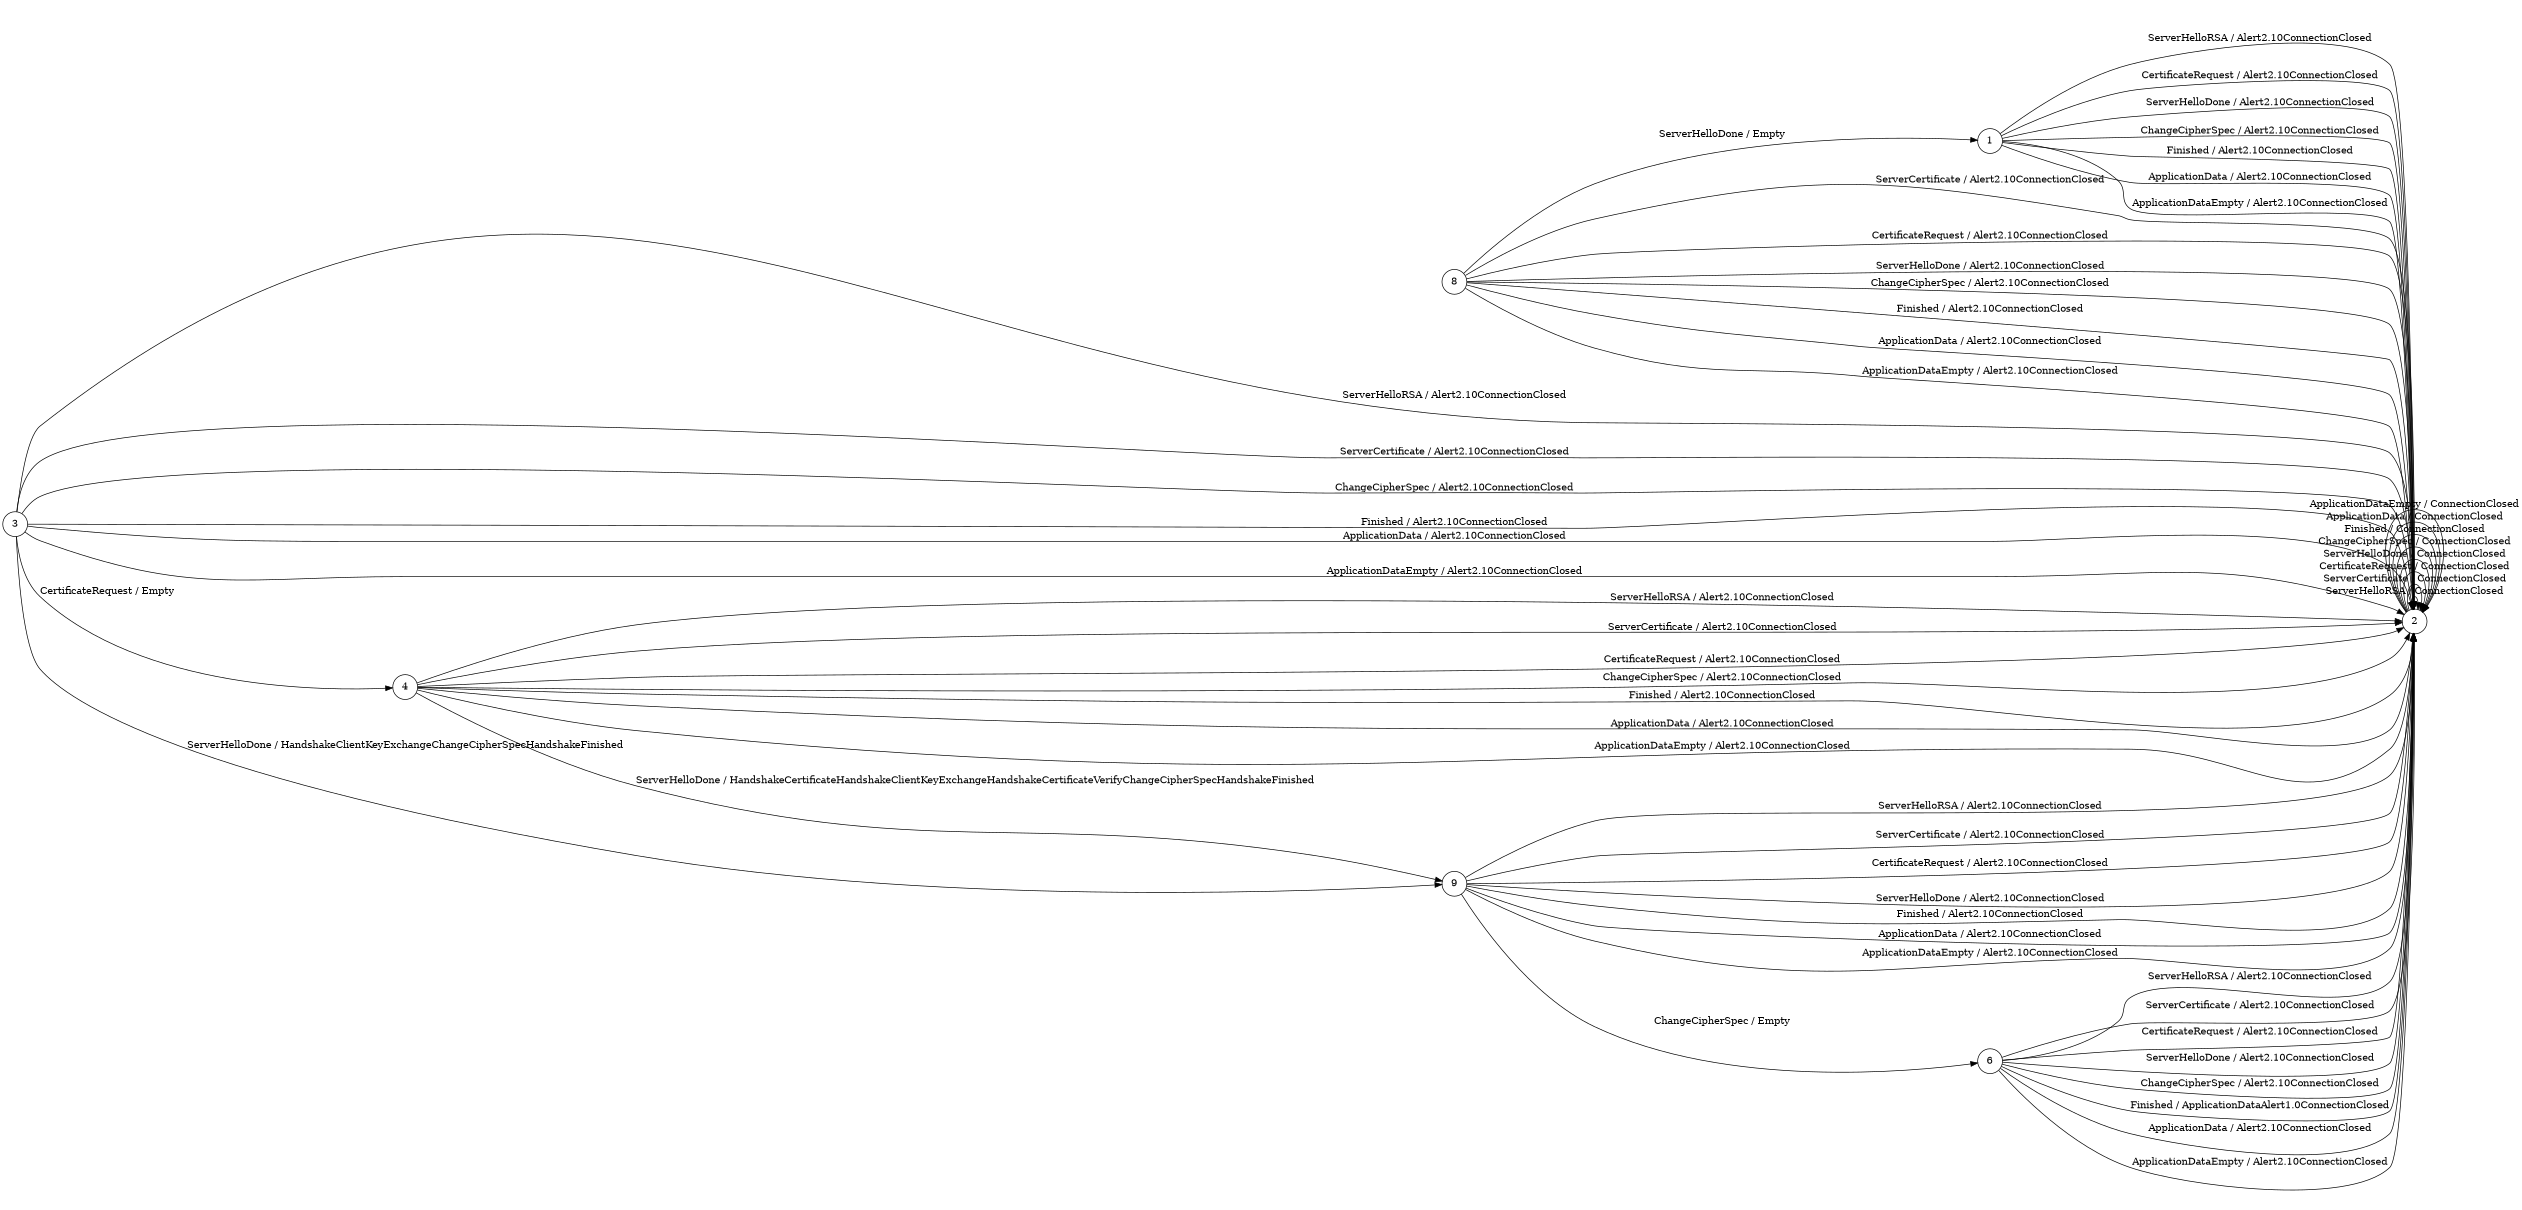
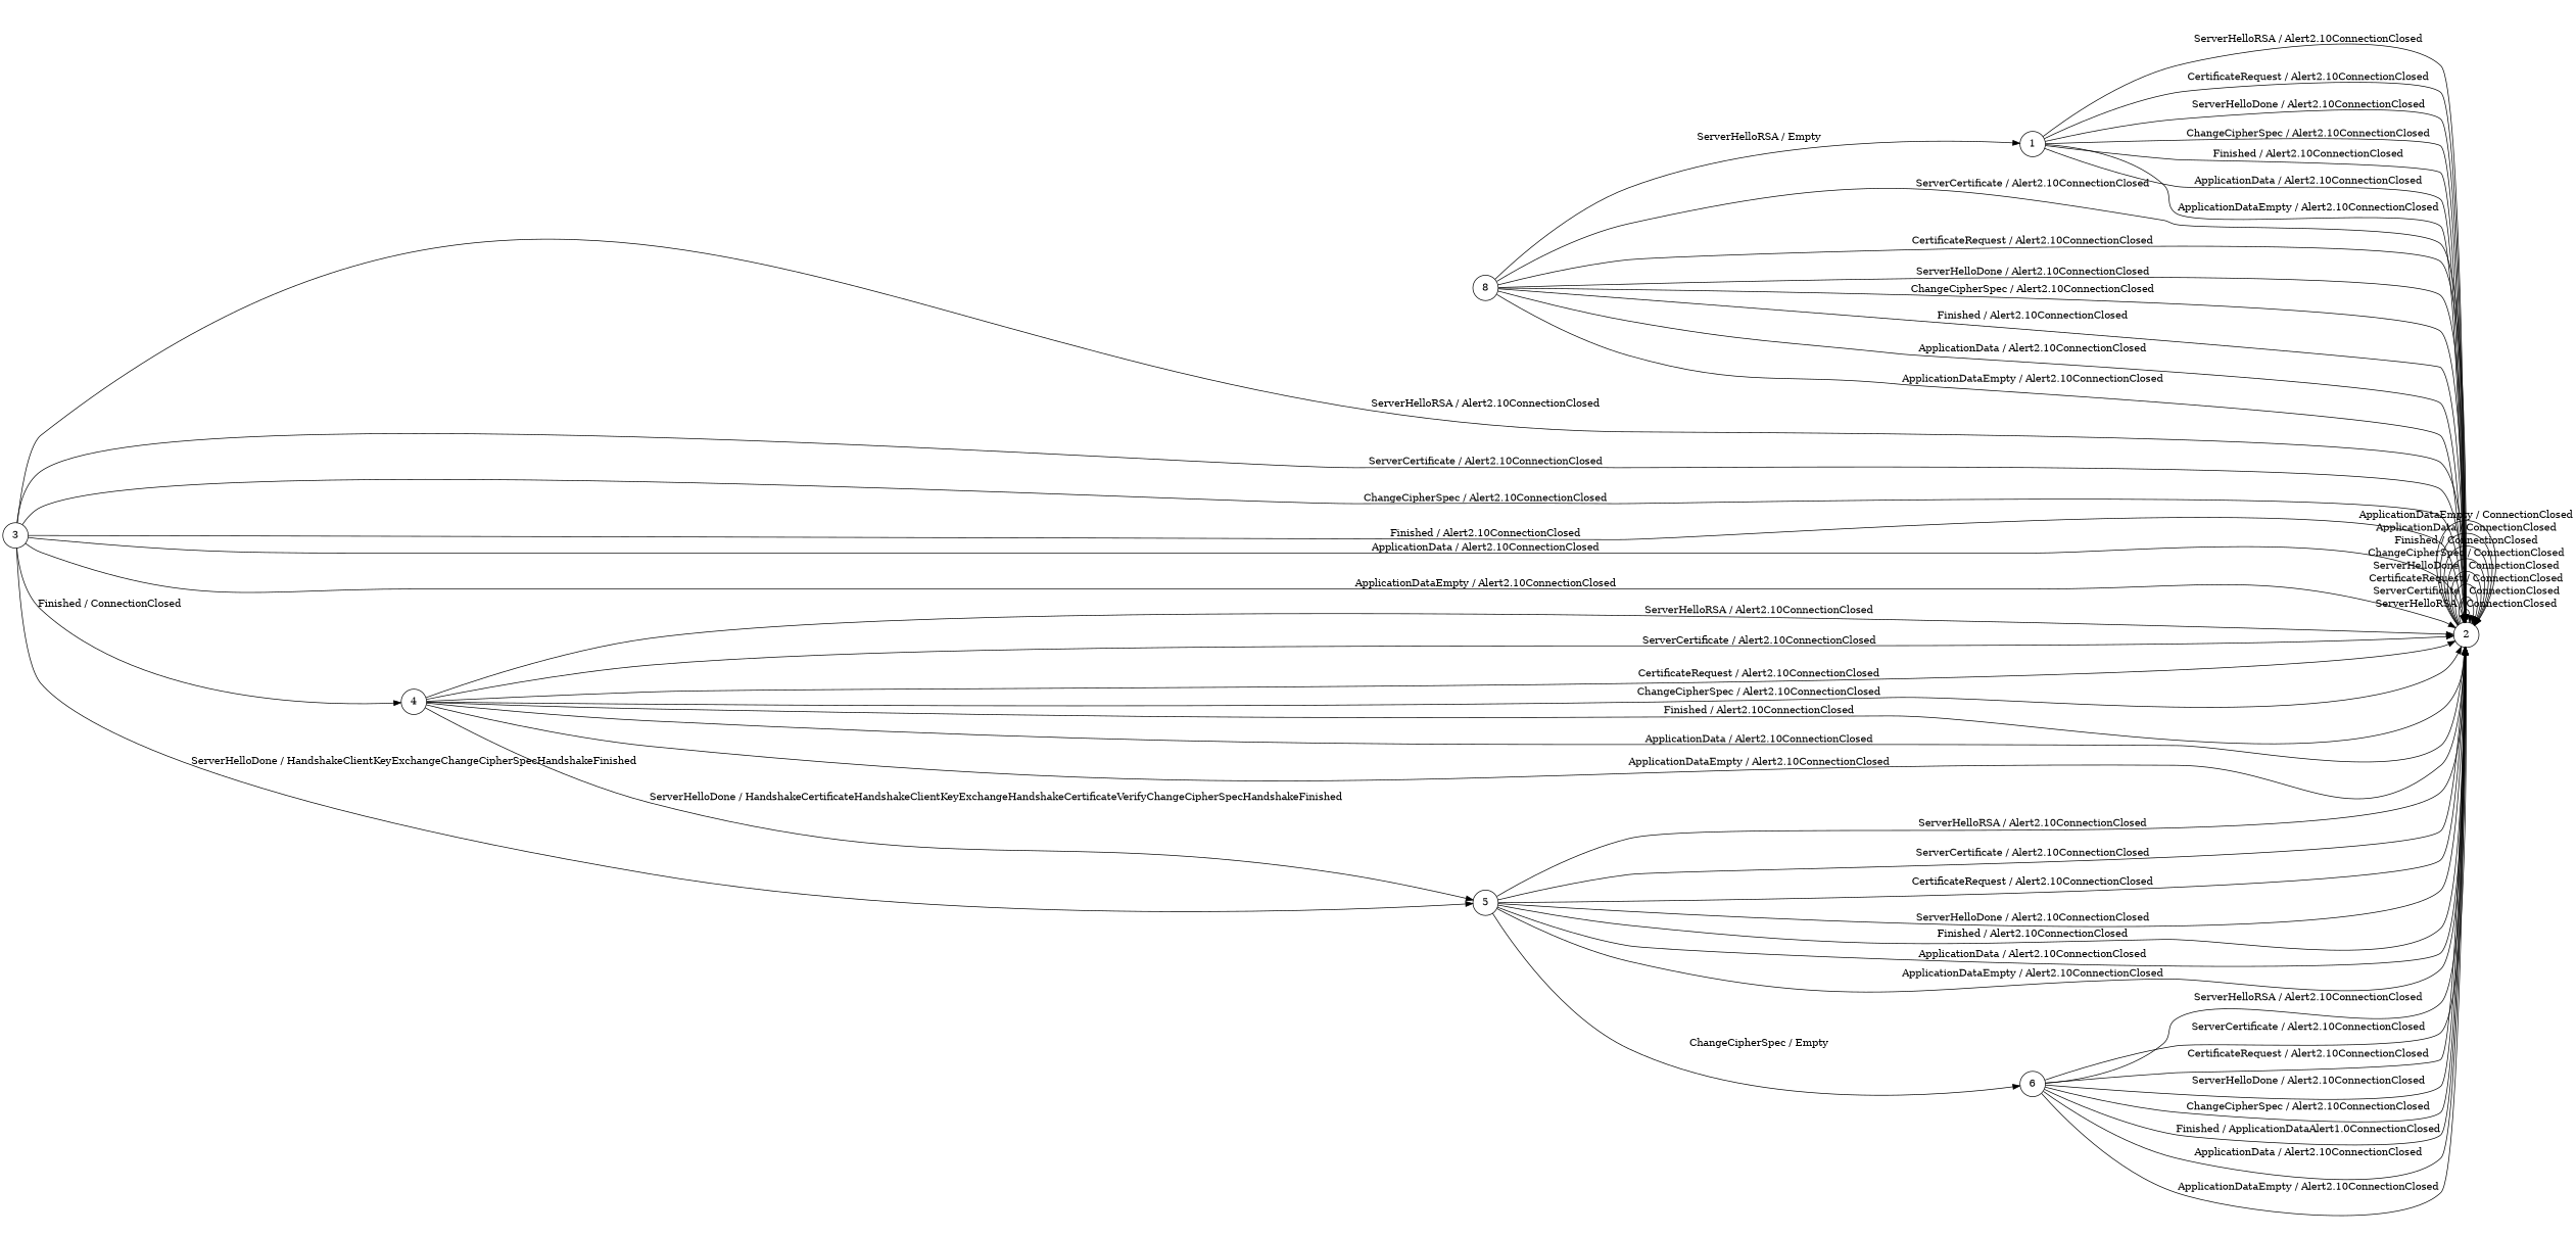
  digraph {
    rankdir=LR
    node [shape=circle]
    n1 [label=8]
    n2 [label=1]
    n3 [label=2]
    n4 [label=3]
    n5 [label=4]
-   n6 [label=9]
+   n6 [label=5]
    n7 [label=6]
-   n1 -> n2 [label="ServerHelloDone / Empty"]
+   n1 -> n2 [label="ServerHelloRSA / Empty"]
    n1 -> n3 [label="ServerCertificate / Alert2.10ConnectionClosed"]
    n1 -> n3 [label="CertificateRequest / Alert2.10ConnectionClosed"]
    n1 -> n3 [label="ServerHelloDone / Alert2.10ConnectionClosed"]
    n1 -> n3 [label="ChangeCipherSpec / Alert2.10ConnectionClosed"]
    n1 -> n3 [label="Finished / Alert2.10ConnectionClosed"]
    n1 -> n3 [label="ApplicationData / Alert2.10ConnectionClosed"]
    n1 -> n3 [label="ApplicationDataEmpty / Alert2.10ConnectionClosed"]
    n2 -> n3 [label="ServerHelloRSA / Alert2.10ConnectionClosed"]
    n2 -> n3 [label="CertificateRequest / Alert2.10ConnectionClosed"]
    n2 -> n3 [label="ServerHelloDone / Alert2.10ConnectionClosed"]
    n2 -> n3 [label="ChangeCipherSpec / Alert2.10ConnectionClosed"]
    n2 -> n3 [label="Finished / Alert2.10ConnectionClosed"]
    n2 -> n3 [label="ApplicationData / Alert2.10ConnectionClosed"]
    n2 -> n3 [label="ApplicationDataEmpty / Alert2.10ConnectionClosed"]
    n3 -> n3 [label="ServerHelloRSA / ConnectionClosed"]
    n3 -> n3 [label="ServerCertificate / ConnectionClosed"]
    n3 -> n3 [label="CertificateRequest / ConnectionClosed"]
    n3 -> n3 [label="ServerHelloDone / ConnectionClosed"]
    n3 -> n3 [label="ChangeCipherSpec / ConnectionClosed"]
    n3 -> n3 [label="Finished / ConnectionClosed"]
    n3 -> n3 [label="ApplicationData / ConnectionClosed"]
    n3 -> n3 [label="ApplicationDataEmpty / ConnectionClosed"]
    n4 -> n3 [label="ServerHelloRSA / Alert2.10ConnectionClosed"]
    n4 -> n3 [label="ServerCertificate / Alert2.10ConnectionClosed"]
    n4 -> n3 [label="ChangeCipherSpec / Alert2.10ConnectionClosed"]
    n4 -> n3 [label="Finished / Alert2.10ConnectionClosed"]
    n4 -> n3 [label="ApplicationData / Alert2.10ConnectionClosed"]
    n4 -> n3 [label="ApplicationDataEmpty / Alert2.10ConnectionClosed"]
-   n4 -> n5 [label="CertificateRequest / Empty"]
+   n4 -> n5 [label="Finished / ConnectionClosed"]
    n4 -> n6 [label="ServerHelloDone / HandshakeClientKeyExchangeChangeCipherSpecHandshakeFinished"]
    n5 -> n3 [label="ServerHelloRSA / Alert2.10ConnectionClosed"]
    n5 -> n3 [label="ServerCertificate / Alert2.10ConnectionClosed"]
    n5 -> n3 [label="CertificateRequest / Alert2.10ConnectionClosed"]
    n5 -> n3 [label="ChangeCipherSpec / Alert2.10ConnectionClosed"]
    n5 -> n3 [label="Finished / Alert2.10ConnectionClosed"]
    n5 -> n3 [label="ApplicationData / Alert2.10ConnectionClosed"]
    n5 -> n3 [label="ApplicationDataEmpty / Alert2.10ConnectionClosed"]
    n5 -> n6 [label="ServerHelloDone / HandshakeCertificateHandshakeClientKeyExchangeHandshakeCertificateVerifyChangeCipherSpecHandshakeFinished"]
    n6 -> n3 [label="ServerHelloRSA / Alert2.10ConnectionClosed"]
    n6 -> n3 [label="ServerCertificate / Alert2.10ConnectionClosed"]
    n6 -> n3 [label="CertificateRequest / Alert2.10ConnectionClosed"]
    n6 -> n3 [label="ServerHelloDone / Alert2.10ConnectionClosed"]
    n6 -> n3 [label="Finished / Alert2.10ConnectionClosed"]
    n6 -> n3 [label="ApplicationData / Alert2.10ConnectionClosed"]
    n6 -> n3 [label="ApplicationDataEmpty / Alert2.10ConnectionClosed"]
    n6 -> n7 [label="ChangeCipherSpec / Empty"]
    n7 -> n3 [label="ServerHelloRSA / Alert2.10ConnectionClosed"]
    n7 -> n3 [label="ServerCertificate / Alert2.10ConnectionClosed"]
    n7 -> n3 [label="CertificateRequest / Alert2.10ConnectionClosed"]
    n7 -> n3 [label="ServerHelloDone / Alert2.10ConnectionClosed"]
    n7 -> n3 [label="ChangeCipherSpec / Alert2.10ConnectionClosed"]
    n7 -> n3 [label="Finished / ApplicationDataAlert1.0ConnectionClosed"]
    n7 -> n3 [label="ApplicationData / Alert2.10ConnectionClosed"]
    n7 -> n3 [label="ApplicationDataEmpty / Alert2.10ConnectionClosed"]
  }
